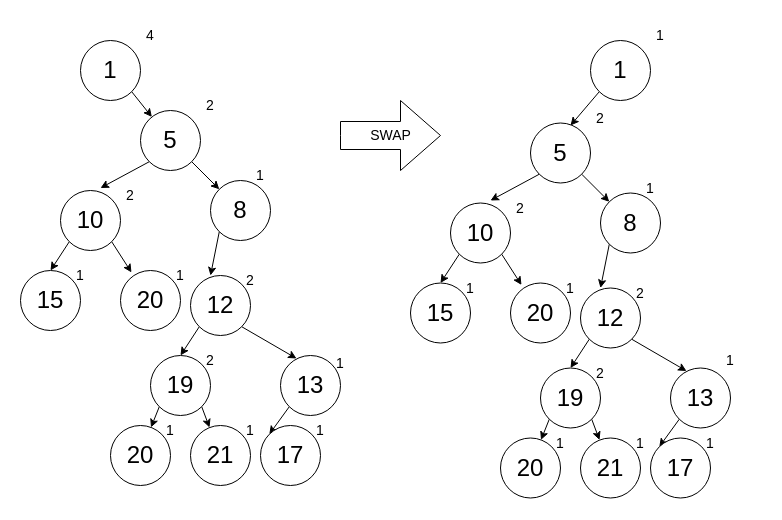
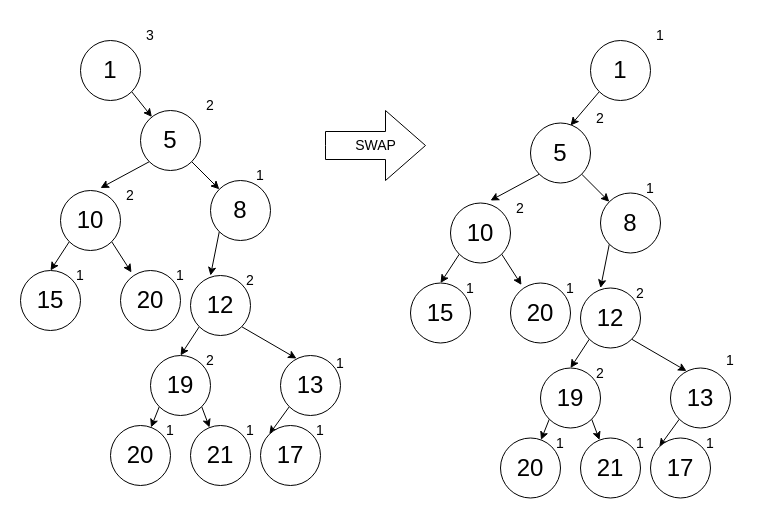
  <mxCell id="0" />
  <mxCell id="1" parent="0" />
- <mxCell id="2" value="SWAP" style="html=1;shadow=0;dashed=0;align=center;verticalAlign=middle;shape=mxgraph.arrows2.arrow;dy=0.6;dx=40;notch=0;fontSize=14;strokeColor=#000000;fillColor=none;" parent="1" vertex="1"><mxGeometry x="340" y="100" width="100" height="70" as="geometry" /></mxCell>
+ <mxCell id="2" value="SWAP" style="html=1;shadow=0;dashed=0;align=center;verticalAlign=middle;shape=mxgraph.arrows2.arrow;dy=0.6;dx=40;notch=0;fontSize=14;strokeColor=#000000;fillColor=none;" parent="1" vertex="1"><mxGeometry x="325" y="110" width="100" height="70" as="geometry" /></mxCell>
  <mxCell id="3" style="edgeStyle=none;rounded=0;orthogonalLoop=1;jettySize=auto;html=1;exitX=0;exitY=1;exitDx=0;exitDy=0;entryX=0.5;entryY=0;entryDx=0;entryDy=0;fontSize=14;" edge="1" parent="1" source="5" target="7"><mxGeometry relative="1" as="geometry" /></mxCell>
  <mxCell id="4" style="edgeStyle=none;rounded=0;orthogonalLoop=1;jettySize=auto;html=1;exitX=1;exitY=1;exitDx=0;exitDy=0;entryX=0.183;entryY=0.033;entryDx=0;entryDy=0;entryPerimeter=0;fontSize=14;" edge="1" parent="1" source="5" target="9"><mxGeometry relative="1" as="geometry" /></mxCell>
  <mxCell id="5" value="&lt;font style=&quot;font-size: 24px&quot;&gt;10&lt;/font&gt;" style="ellipse;whiteSpace=wrap;html=1;aspect=fixed;" vertex="1" parent="1"><mxGeometry x="60" y="190" width="60" height="60" as="geometry" /></mxCell>
  <mxCell id="6" value="2" style="text;html=1;strokeColor=none;fillColor=none;align=center;verticalAlign=middle;whiteSpace=wrap;rounded=0;fontSize=14;" vertex="1" parent="1"><mxGeometry x="100" y="180" width="60" height="30" as="geometry" /></mxCell>
  <mxCell id="7" value="&lt;font style=&quot;font-size: 24px&quot;&gt;15&lt;/font&gt;" style="ellipse;whiteSpace=wrap;html=1;aspect=fixed;" vertex="1" parent="1"><mxGeometry x="20" y="270" width="60" height="60" as="geometry" /></mxCell>
  <mxCell id="8" value="1" style="text;html=1;strokeColor=none;fillColor=none;align=center;verticalAlign=middle;whiteSpace=wrap;rounded=0;fontSize=14;" vertex="1" parent="1"><mxGeometry x="50" y="260" width="60" height="30" as="geometry" /></mxCell>
  <mxCell id="9" value="&lt;font style=&quot;font-size: 24px&quot;&gt;20&lt;/font&gt;" style="ellipse;whiteSpace=wrap;html=1;aspect=fixed;" vertex="1" parent="1"><mxGeometry x="120" y="270" width="60" height="60" as="geometry" /></mxCell>
  <mxCell id="10" value="1" style="text;html=1;strokeColor=none;fillColor=none;align=center;verticalAlign=middle;whiteSpace=wrap;rounded=0;fontSize=14;" vertex="1" parent="1"><mxGeometry x="150" y="260" width="60" height="30" as="geometry" /></mxCell>
  <mxCell id="11" style="edgeStyle=none;rounded=0;orthogonalLoop=1;jettySize=auto;html=1;exitX=0;exitY=1;exitDx=0;exitDy=0;entryX=0;entryY=0.25;entryDx=0;entryDy=0;fontSize=14;" edge="1" parent="1" source="13" target="6"><mxGeometry relative="1" as="geometry" /></mxCell>
  <mxCell id="12" style="edgeStyle=none;rounded=0;orthogonalLoop=1;jettySize=auto;html=1;exitX=1;exitY=1;exitDx=0;exitDy=0;entryX=0;entryY=0;entryDx=0;entryDy=0;fontSize=14;" edge="1" parent="1" source="13" target="33"><mxGeometry relative="1" as="geometry" /></mxCell>
  <mxCell id="13" value="&lt;font style=&quot;font-size: 24px&quot;&gt;5&lt;/font&gt;" style="ellipse;whiteSpace=wrap;html=1;aspect=fixed;" vertex="1" parent="1"><mxGeometry x="140" y="110" width="60" height="60" as="geometry" /></mxCell>
  <mxCell id="14" value="2" style="text;html=1;strokeColor=none;fillColor=none;align=center;verticalAlign=middle;whiteSpace=wrap;rounded=0;fontSize=14;" vertex="1" parent="1"><mxGeometry x="180" y="90" width="60" height="30" as="geometry" /></mxCell>
  <mxCell id="15" style="edgeStyle=none;rounded=0;orthogonalLoop=1;jettySize=auto;html=1;exitX=0;exitY=1;exitDx=0;exitDy=0;fontSize=14;" edge="1" parent="1" source="17"><mxGeometry relative="1" as="geometry"><mxPoint x="180" y="355" as="targetPoint" /></mxGeometry></mxCell>
  <mxCell id="16" style="edgeStyle=none;rounded=0;orthogonalLoop=1;jettySize=auto;html=1;exitX=1;exitY=1;exitDx=0;exitDy=0;entryX=0.267;entryY=0.05;entryDx=0;entryDy=0;entryPerimeter=0;fontSize=14;" edge="1" parent="1" source="17" target="20"><mxGeometry relative="1" as="geometry"><mxPoint x="260.003" y="326.213" as="sourcePoint" /></mxGeometry></mxCell>
  <mxCell id="17" value="&lt;font style=&quot;font-size: 24px&quot;&gt;12&lt;/font&gt;" style="ellipse;whiteSpace=wrap;html=1;aspect=fixed;" vertex="1" parent="1"><mxGeometry x="190" y="275" width="60" height="60" as="geometry" /></mxCell>
  <mxCell id="18" value="2" style="text;html=1;strokeColor=none;fillColor=none;align=center;verticalAlign=middle;whiteSpace=wrap;rounded=0;fontSize=14;" vertex="1" parent="1"><mxGeometry x="220" y="265" width="60" height="30" as="geometry" /></mxCell>
  <mxCell id="19" style="edgeStyle=none;rounded=0;orthogonalLoop=1;jettySize=auto;html=1;exitX=0;exitY=1;exitDx=0;exitDy=0;entryX=0;entryY=0;entryDx=0;entryDy=0;fontSize=14;" edge="1" parent="1" source="20" target="30"><mxGeometry relative="1" as="geometry" /></mxCell>
  <mxCell id="20" value="&lt;font style=&quot;font-size: 24px&quot;&gt;13&lt;/font&gt;" style="ellipse;whiteSpace=wrap;html=1;aspect=fixed;" vertex="1" parent="1"><mxGeometry x="280" y="355" width="60" height="60" as="geometry" /></mxCell>
  <mxCell id="21" value="1" style="text;html=1;strokeColor=none;fillColor=none;align=center;verticalAlign=middle;whiteSpace=wrap;rounded=0;fontSize=14;" vertex="1" parent="1"><mxGeometry x="310" y="347.5" width="60" height="30" as="geometry" /></mxCell>
  <mxCell id="22" style="edgeStyle=none;rounded=0;orthogonalLoop=1;jettySize=auto;html=1;exitX=0;exitY=1;exitDx=0;exitDy=0;fontSize=14;" edge="1" parent="1" source="24" target="26"><mxGeometry relative="1" as="geometry" /></mxCell>
  <mxCell id="23" style="edgeStyle=none;rounded=0;orthogonalLoop=1;jettySize=auto;html=1;exitX=1;exitY=1;exitDx=0;exitDy=0;entryX=0.317;entryY=0.033;entryDx=0;entryDy=0;entryPerimeter=0;fontSize=14;" edge="1" parent="1" source="24" target="28"><mxGeometry relative="1" as="geometry" /></mxCell>
  <mxCell id="24" value="&lt;font style=&quot;font-size: 24px&quot;&gt;19&lt;/font&gt;" style="ellipse;whiteSpace=wrap;html=1;aspect=fixed;" vertex="1" parent="1"><mxGeometry x="150" y="355" width="60" height="60" as="geometry" /></mxCell>
  <mxCell id="25" value="2" style="text;html=1;strokeColor=none;fillColor=none;align=center;verticalAlign=middle;whiteSpace=wrap;rounded=0;fontSize=14;" vertex="1" parent="1"><mxGeometry x="180" y="345" width="60" height="30" as="geometry" /></mxCell>
  <mxCell id="26" value="&lt;font style=&quot;font-size: 24px&quot;&gt;20&lt;/font&gt;" style="ellipse;whiteSpace=wrap;html=1;aspect=fixed;" vertex="1" parent="1"><mxGeometry x="110" y="425" width="60" height="60" as="geometry" /></mxCell>
  <mxCell id="27" value="1" style="text;html=1;strokeColor=none;fillColor=none;align=center;verticalAlign=middle;whiteSpace=wrap;rounded=0;fontSize=14;" vertex="1" parent="1"><mxGeometry x="140" y="415" width="60" height="30" as="geometry" /></mxCell>
  <mxCell id="28" value="&lt;font style=&quot;font-size: 24px&quot;&gt;21&lt;/font&gt;" style="ellipse;whiteSpace=wrap;html=1;aspect=fixed;" vertex="1" parent="1"><mxGeometry x="190" y="425" width="60" height="60" as="geometry" /></mxCell>
  <mxCell id="29" value="1" style="text;html=1;strokeColor=none;fillColor=none;align=center;verticalAlign=middle;whiteSpace=wrap;rounded=0;fontSize=14;" vertex="1" parent="1"><mxGeometry x="220" y="415" width="60" height="30" as="geometry" /></mxCell>
  <mxCell id="30" value="&lt;font style=&quot;font-size: 24px&quot;&gt;17&lt;/font&gt;" style="ellipse;whiteSpace=wrap;html=1;aspect=fixed;" vertex="1" parent="1"><mxGeometry x="260" y="425" width="60" height="60" as="geometry" /></mxCell>
  <mxCell id="31" value="1" style="text;html=1;strokeColor=none;fillColor=none;align=center;verticalAlign=middle;whiteSpace=wrap;rounded=0;fontSize=14;" vertex="1" parent="1"><mxGeometry x="290" y="415" width="60" height="30" as="geometry" /></mxCell>
  <mxCell id="32" style="edgeStyle=none;rounded=0;orthogonalLoop=1;jettySize=auto;html=1;exitX=0;exitY=1;exitDx=0;exitDy=0;entryX=1;entryY=0.5;entryDx=0;entryDy=0;fontSize=14;" edge="1" parent="1" source="33" target="10"><mxGeometry relative="1" as="geometry" /></mxCell>
  <mxCell id="33" value="&lt;font style=&quot;font-size: 24px&quot;&gt;8&lt;/font&gt;" style="ellipse;whiteSpace=wrap;html=1;aspect=fixed;" vertex="1" parent="1"><mxGeometry x="210" y="180" width="60" height="60" as="geometry" /></mxCell>
  <mxCell id="34" value="1" style="text;html=1;strokeColor=none;fillColor=none;align=center;verticalAlign=middle;whiteSpace=wrap;rounded=0;fontSize=14;" vertex="1" parent="1"><mxGeometry x="230" y="160" width="60" height="30" as="geometry" /></mxCell>
  <mxCell id="35" style="edgeStyle=none;rounded=0;orthogonalLoop=1;jettySize=auto;html=1;exitX=1;exitY=1;exitDx=0;exitDy=0;fontSize=14;" edge="1" parent="1" source="36" target="13"><mxGeometry relative="1" as="geometry" /></mxCell>
  <mxCell id="36" value="&lt;font style=&quot;font-size: 24px&quot;&gt;1&lt;/font&gt;" style="ellipse;whiteSpace=wrap;html=1;aspect=fixed;" vertex="1" parent="1"><mxGeometry x="80" y="40" width="60" height="60" as="geometry" /></mxCell>
- <mxCell id="37" value="4" style="text;html=1;strokeColor=none;fillColor=none;align=center;verticalAlign=middle;whiteSpace=wrap;rounded=0;fontSize=14;" vertex="1" parent="1"><mxGeometry x="120" y="20" width="60" height="30" as="geometry" /></mxCell>
+ <mxCell id="37" value="3" style="text;html=1;strokeColor=none;fillColor=none;align=center;verticalAlign=middle;whiteSpace=wrap;rounded=0;fontSize=14;" vertex="1" parent="1"><mxGeometry x="120" y="20" width="60" height="30" as="geometry" /></mxCell>
  <mxCell id="38" style="edgeStyle=none;rounded=0;orthogonalLoop=1;jettySize=auto;html=1;exitX=0;exitY=1;exitDx=0;exitDy=0;entryX=0.5;entryY=0;entryDx=0;entryDy=0;fontSize=14;" edge="1" parent="1" source="40" target="42"><mxGeometry relative="1" as="geometry" /></mxCell>
  <mxCell id="39" style="edgeStyle=none;rounded=0;orthogonalLoop=1;jettySize=auto;html=1;exitX=1;exitY=1;exitDx=0;exitDy=0;entryX=0.183;entryY=0.033;entryDx=0;entryDy=0;entryPerimeter=0;fontSize=14;" edge="1" parent="1" source="40" target="44"><mxGeometry relative="1" as="geometry" /></mxCell>
  <mxCell id="40" value="&lt;font style=&quot;font-size: 24px&quot;&gt;10&lt;/font&gt;" style="ellipse;whiteSpace=wrap;html=1;aspect=fixed;" vertex="1" parent="1"><mxGeometry x="450" y="202.5" width="60" height="60" as="geometry" /></mxCell>
  <mxCell id="41" value="2" style="text;html=1;strokeColor=none;fillColor=none;align=center;verticalAlign=middle;whiteSpace=wrap;rounded=0;fontSize=14;" vertex="1" parent="1"><mxGeometry x="490" y="192.5" width="60" height="30" as="geometry" /></mxCell>
  <mxCell id="42" value="&lt;font style=&quot;font-size: 24px&quot;&gt;15&lt;/font&gt;" style="ellipse;whiteSpace=wrap;html=1;aspect=fixed;" vertex="1" parent="1"><mxGeometry x="410" y="282.5" width="60" height="60" as="geometry" /></mxCell>
  <mxCell id="43" value="1" style="text;html=1;strokeColor=none;fillColor=none;align=center;verticalAlign=middle;whiteSpace=wrap;rounded=0;fontSize=14;" vertex="1" parent="1"><mxGeometry x="440" y="272.5" width="60" height="30" as="geometry" /></mxCell>
  <mxCell id="44" value="&lt;font style=&quot;font-size: 24px&quot;&gt;20&lt;/font&gt;" style="ellipse;whiteSpace=wrap;html=1;aspect=fixed;" vertex="1" parent="1"><mxGeometry x="510" y="282.5" width="60" height="60" as="geometry" /></mxCell>
  <mxCell id="45" value="1" style="text;html=1;strokeColor=none;fillColor=none;align=center;verticalAlign=middle;whiteSpace=wrap;rounded=0;fontSize=14;" vertex="1" parent="1"><mxGeometry x="540" y="272.5" width="60" height="30" as="geometry" /></mxCell>
  <mxCell id="46" style="edgeStyle=none;rounded=0;orthogonalLoop=1;jettySize=auto;html=1;exitX=0;exitY=1;exitDx=0;exitDy=0;entryX=0;entryY=0.25;entryDx=0;entryDy=0;fontSize=14;" edge="1" parent="1" source="48" target="41"><mxGeometry relative="1" as="geometry" /></mxCell>
  <mxCell id="47" style="edgeStyle=none;rounded=0;orthogonalLoop=1;jettySize=auto;html=1;exitX=1;exitY=1;exitDx=0;exitDy=0;entryX=0;entryY=0;entryDx=0;entryDy=0;fontSize=14;" edge="1" parent="1" source="48" target="68"><mxGeometry relative="1" as="geometry" /></mxCell>
  <mxCell id="48" value="&lt;font style=&quot;font-size: 24px&quot;&gt;5&lt;/font&gt;" style="ellipse;whiteSpace=wrap;html=1;aspect=fixed;" vertex="1" parent="1"><mxGeometry x="530" y="122.5" width="60" height="60" as="geometry" /></mxCell>
  <mxCell id="49" value="2" style="text;html=1;strokeColor=none;fillColor=none;align=center;verticalAlign=middle;whiteSpace=wrap;rounded=0;fontSize=14;" vertex="1" parent="1"><mxGeometry x="570" y="102.5" width="60" height="30" as="geometry" /></mxCell>
  <mxCell id="50" style="edgeStyle=none;rounded=0;orthogonalLoop=1;jettySize=auto;html=1;exitX=0;exitY=1;exitDx=0;exitDy=0;fontSize=14;" edge="1" parent="1" source="52"><mxGeometry relative="1" as="geometry"><mxPoint x="570" y="367.5" as="targetPoint" /></mxGeometry></mxCell>
  <mxCell id="51" style="edgeStyle=none;rounded=0;orthogonalLoop=1;jettySize=auto;html=1;exitX=1;exitY=1;exitDx=0;exitDy=0;entryX=0.267;entryY=0.05;entryDx=0;entryDy=0;entryPerimeter=0;fontSize=14;" edge="1" parent="1" source="52" target="55"><mxGeometry relative="1" as="geometry"><mxPoint x="650.003" y="338.713" as="sourcePoint" /></mxGeometry></mxCell>
  <mxCell id="52" value="&lt;font style=&quot;font-size: 24px&quot;&gt;12&lt;/font&gt;" style="ellipse;whiteSpace=wrap;html=1;aspect=fixed;" vertex="1" parent="1"><mxGeometry x="580" y="287.5" width="60" height="60" as="geometry" /></mxCell>
  <mxCell id="53" value="2" style="text;html=1;strokeColor=none;fillColor=none;align=center;verticalAlign=middle;whiteSpace=wrap;rounded=0;fontSize=14;" vertex="1" parent="1"><mxGeometry x="610" y="277.5" width="60" height="30" as="geometry" /></mxCell>
  <mxCell id="54" style="edgeStyle=none;rounded=0;orthogonalLoop=1;jettySize=auto;html=1;exitX=0;exitY=1;exitDx=0;exitDy=0;entryX=0;entryY=0;entryDx=0;entryDy=0;fontSize=14;" edge="1" parent="1" source="55" target="65"><mxGeometry relative="1" as="geometry" /></mxCell>
  <mxCell id="55" value="&lt;font style=&quot;font-size: 24px&quot;&gt;13&lt;/font&gt;" style="ellipse;whiteSpace=wrap;html=1;aspect=fixed;" vertex="1" parent="1"><mxGeometry x="670" y="367.5" width="60" height="60" as="geometry" /></mxCell>
  <mxCell id="56" value="1" style="text;html=1;strokeColor=none;fillColor=none;align=center;verticalAlign=middle;whiteSpace=wrap;rounded=0;fontSize=14;" vertex="1" parent="1"><mxGeometry x="700" y="345" width="60" height="30" as="geometry" /></mxCell>
  <mxCell id="57" style="edgeStyle=none;rounded=0;orthogonalLoop=1;jettySize=auto;html=1;exitX=0;exitY=1;exitDx=0;exitDy=0;fontSize=14;" edge="1" parent="1" source="59" target="61"><mxGeometry relative="1" as="geometry" /></mxCell>
  <mxCell id="58" style="edgeStyle=none;rounded=0;orthogonalLoop=1;jettySize=auto;html=1;exitX=1;exitY=1;exitDx=0;exitDy=0;entryX=0.317;entryY=0.033;entryDx=0;entryDy=0;entryPerimeter=0;fontSize=14;" edge="1" parent="1" source="59" target="63"><mxGeometry relative="1" as="geometry" /></mxCell>
  <mxCell id="59" value="&lt;font style=&quot;font-size: 24px&quot;&gt;19&lt;/font&gt;" style="ellipse;whiteSpace=wrap;html=1;aspect=fixed;" vertex="1" parent="1"><mxGeometry x="540" y="367.5" width="60" height="60" as="geometry" /></mxCell>
  <mxCell id="60" value="2" style="text;html=1;strokeColor=none;fillColor=none;align=center;verticalAlign=middle;whiteSpace=wrap;rounded=0;fontSize=14;" vertex="1" parent="1"><mxGeometry x="570" y="357.5" width="60" height="30" as="geometry" /></mxCell>
  <mxCell id="61" value="&lt;font style=&quot;font-size: 24px&quot;&gt;20&lt;/font&gt;" style="ellipse;whiteSpace=wrap;html=1;aspect=fixed;" vertex="1" parent="1"><mxGeometry x="500" y="437.5" width="60" height="60" as="geometry" /></mxCell>
  <mxCell id="62" value="1" style="text;html=1;strokeColor=none;fillColor=none;align=center;verticalAlign=middle;whiteSpace=wrap;rounded=0;fontSize=14;" vertex="1" parent="1"><mxGeometry x="530" y="427.5" width="60" height="30" as="geometry" /></mxCell>
  <mxCell id="63" value="&lt;font style=&quot;font-size: 24px&quot;&gt;21&lt;/font&gt;" style="ellipse;whiteSpace=wrap;html=1;aspect=fixed;" vertex="1" parent="1"><mxGeometry x="580" y="437.5" width="60" height="60" as="geometry" /></mxCell>
  <mxCell id="64" value="1" style="text;html=1;strokeColor=none;fillColor=none;align=center;verticalAlign=middle;whiteSpace=wrap;rounded=0;fontSize=14;" vertex="1" parent="1"><mxGeometry x="610" y="427.5" width="60" height="30" as="geometry" /></mxCell>
  <mxCell id="65" value="&lt;font style=&quot;font-size: 24px&quot;&gt;17&lt;/font&gt;" style="ellipse;whiteSpace=wrap;html=1;aspect=fixed;" vertex="1" parent="1"><mxGeometry x="650" y="437.5" width="60" height="60" as="geometry" /></mxCell>
  <mxCell id="66" value="1" style="text;html=1;strokeColor=none;fillColor=none;align=center;verticalAlign=middle;whiteSpace=wrap;rounded=0;fontSize=14;" vertex="1" parent="1"><mxGeometry x="680" y="427.5" width="60" height="30" as="geometry" /></mxCell>
  <mxCell id="67" style="edgeStyle=none;rounded=0;orthogonalLoop=1;jettySize=auto;html=1;exitX=0;exitY=1;exitDx=0;exitDy=0;entryX=1;entryY=0.5;entryDx=0;entryDy=0;fontSize=14;" edge="1" parent="1" source="68" target="45"><mxGeometry relative="1" as="geometry" /></mxCell>
  <mxCell id="68" value="&lt;font style=&quot;font-size: 24px&quot;&gt;8&lt;/font&gt;" style="ellipse;whiteSpace=wrap;html=1;aspect=fixed;" vertex="1" parent="1"><mxGeometry x="600" y="192.5" width="60" height="60" as="geometry" /></mxCell>
  <mxCell id="69" value="1" style="text;html=1;strokeColor=none;fillColor=none;align=center;verticalAlign=middle;whiteSpace=wrap;rounded=0;fontSize=14;" vertex="1" parent="1"><mxGeometry x="620" y="172.5" width="60" height="30" as="geometry" /></mxCell>
  <mxCell id="70" style="edgeStyle=none;rounded=0;orthogonalLoop=1;jettySize=auto;html=1;exitX=0;exitY=1;exitDx=0;exitDy=0;entryX=0;entryY=0.75;entryDx=0;entryDy=0;fontSize=14;" edge="1" parent="1" source="71" target="49"><mxGeometry relative="1" as="geometry" /></mxCell>
  <mxCell id="71" value="&lt;font style=&quot;font-size: 24px&quot;&gt;1&lt;/font&gt;" style="ellipse;whiteSpace=wrap;html=1;aspect=fixed;" vertex="1" parent="1"><mxGeometry x="590" y="40" width="60" height="60" as="geometry" /></mxCell>
  <mxCell id="72" value="1" style="text;html=1;strokeColor=none;fillColor=none;align=center;verticalAlign=middle;whiteSpace=wrap;rounded=0;fontSize=14;" vertex="1" parent="1"><mxGeometry x="630" y="20" width="60" height="30" as="geometry" /></mxCell>
